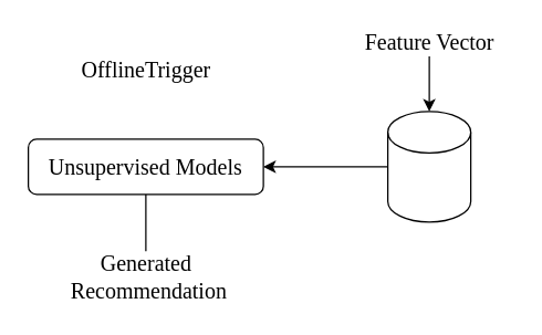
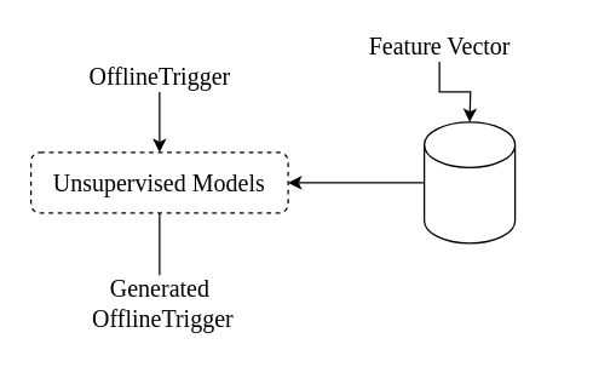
  <mxCell id="0" />
  <mxCell id="1" parent="0" />
  <mxCell id="2" style="edgeStyle=orthogonalEdgeStyle;rounded=0;orthogonalLoop=1;jettySize=auto;html=1;exitX=0.5;exitY=1;exitDx=0;exitDy=0;entryX=0.5;entryY=0.025;entryDx=0;entryDy=0;entryPerimeter=0;endArrow=none;" edge="1" parent="1" source="3" target="6"><mxGeometry relative="1" as="geometry" /></mxCell>
- <mxCell id="3" value="Unsupervised Models" style="rounded=1;whiteSpace=wrap;html=1;strokeColor=#000000;strokeWidth=1;fontFamily=Ubuntu;fontSource=https%3A%2F%2Ffonts.googleapis.com%2Fcss%3Ffamily%3DUbuntu;fontSize=16;fontColor=#000000;fillColor=none;" vertex="1" parent="1"><mxGeometry x="20" y="100" width="170" height="40" as="geometry" /></mxCell>
+ <mxCell id="3" value="Unsupervised Models" style="rounded=1;whiteSpace=wrap;html=1;strokeColor=#000000;strokeWidth=1;fontFamily=Ubuntu;fontSource=https%3A%2F%2Ffonts.googleapis.com%2Fcss%3Ffamily%3DUbuntu;fontSize=16;fontColor=#000000;fillColor=none;dashed=1;" vertex="1" parent="1"><mxGeometry x="20" y="100" width="170" height="40" as="geometry" /></mxCell>
+ <mxCell id="4" style="edgeStyle=orthogonalEdgeStyle;rounded=0;orthogonalLoop=1;jettySize=auto;html=1;entryX=0.5;entryY=0;entryDx=0;entryDy=0;" edge="1" parent="1" source="5" target="3"><mxGeometry relative="1" as="geometry" /></mxCell>
  <mxCell id="5" value="OfflineTrigger" style="text;html=1;align=center;verticalAlign=middle;resizable=0;points=[];autosize=1;fontSize=16;fontFamily=Ubuntu;fontColor=#000000;" vertex="1" parent="1"><mxGeometry x="45" y="40" width="120" height="20" as="geometry" /></mxCell>
- <mxCell id="6" value="Generated&lt;br&gt;&amp;nbsp;Recommendation" style="text;html=1;align=center;verticalAlign=middle;resizable=0;points=[];autosize=1;fontSize=16;fontFamily=Ubuntu;fontColor=#000000;" vertex="1" parent="1"><mxGeometry x="30" y="180" width="150" height="40" as="geometry" /></mxCell>
+ <mxCell id="6" value="Generated&lt;br&gt;&amp;nbsp;OfflineTrigger" style="text;html=1;align=center;verticalAlign=middle;resizable=0;points=[];autosize=1;fontSize=16;fontFamily=Ubuntu;fontColor=#000000;" vertex="1" parent="1"><mxGeometry x="30" y="180" width="150" height="40" as="geometry" /></mxCell>
  <mxCell id="7" value="" style="edgeStyle=orthogonalEdgeStyle;rounded=0;orthogonalLoop=1;jettySize=auto;html=1;" edge="1" parent="1" source="8"><mxGeometry relative="1" as="geometry"><mxPoint x="310" y="80" as="targetPoint" /></mxGeometry></mxCell>
- <mxCell id="8" value="Feature Vector" style="text;html=1;align=center;verticalAlign=middle;resizable=0;points=[];autosize=1;fontSize=16;fontFamily=Ubuntu;fontColor=#000000;" vertex="1" parent="1"><mxGeometry x="250" y="20" width="120" height="20" as="geometry" /></mxCell>
+ <mxCell id="8" value="Feature Vector" style="text;html=1;align=center;verticalAlign=middle;resizable=0;points=[];autosize=1;fontSize=16;fontFamily=Ubuntu;fontColor=#000000;" vertex="1" parent="1"><mxGeometry x="230" y="20" width="120" height="20" as="geometry" /></mxCell>
  <mxCell id="9" value="" style="edgeStyle=orthogonalEdgeStyle;rounded=0;orthogonalLoop=1;jettySize=auto;html=1;" edge="1" parent="1" source="10" target="3"><mxGeometry relative="1" as="geometry" /></mxCell>
  <mxCell id="10" value="" style="shape=cylinder3;whiteSpace=wrap;html=1;boundedLbl=1;backgroundOutline=1;size=15;strokeColor=#000000;strokeWidth=1;fillColor=none;fontFamily=Ubuntu;fontSource=https%3A%2F%2Ffonts.googleapis.com%2Fcss%3Ffamily%3DUbuntu;fontSize=16;fontColor=#000000;" vertex="1" parent="1"><mxGeometry x="280" y="80" width="60" height="80" as="geometry" /></mxCell>
